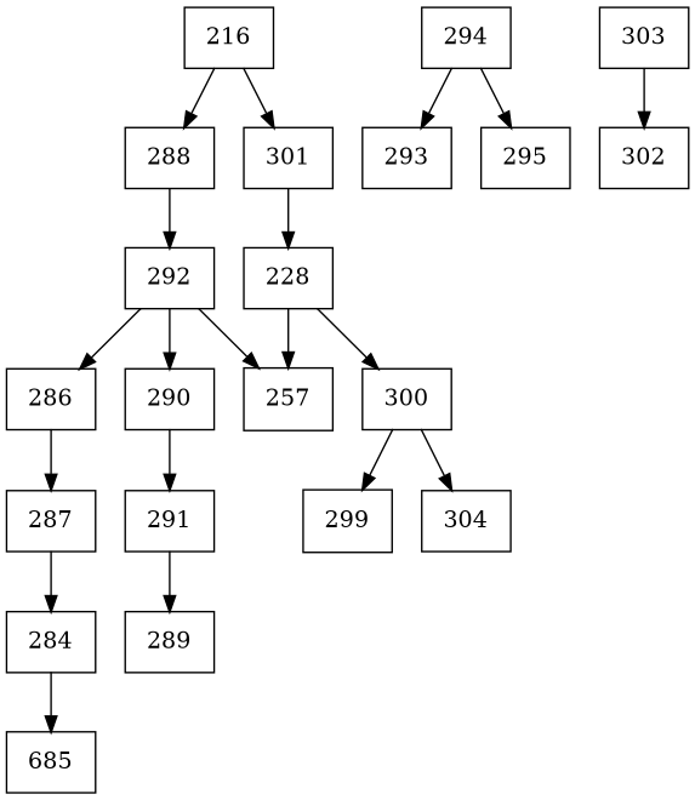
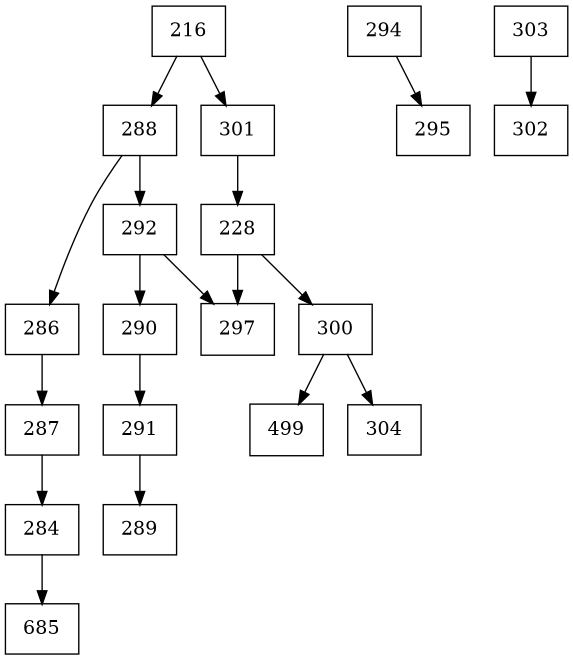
  digraph {
    concentrate=true
    rankdir=UD
    node [shape=record]
    n1 [label=216]
    n2 [label=288]
    n3 [label=301]
    n4 [label=286]
    n5 [label=292]
    n6 [label=228]
    n7 [label=287]
    n8 [label=290]
-   n9 [label=257]
+   n9 [label=297]
    n10 [label=284]
    n11 [label=685]
    n12 [label=291]
    n13 [label=294]
-   n14 [label=293]
    n15 [label=295]
    n16 [label=289]
    n17 [label=300]
    n18 [label=303]
    n19 [label=302]
-   n20 [label=299]
+   n20 [label=499]
    n21 [label=304]
    n1 -> n2
    n1 -> n3
-   n5 -> n4
+   n2 -> n4
    n2 -> n5
    n3 -> n6
    n4 -> n7
    n5 -> n8
    n5 -> n9
    n6 -> n9
    n6 -> n17
    n7 -> n10
    n8 -> n12
    n10 -> n11
    n12 -> n16
-   n13 -> n14
    n13 -> n15
    n17 -> n20
    n17 -> n21
    n18 -> n19
  }
